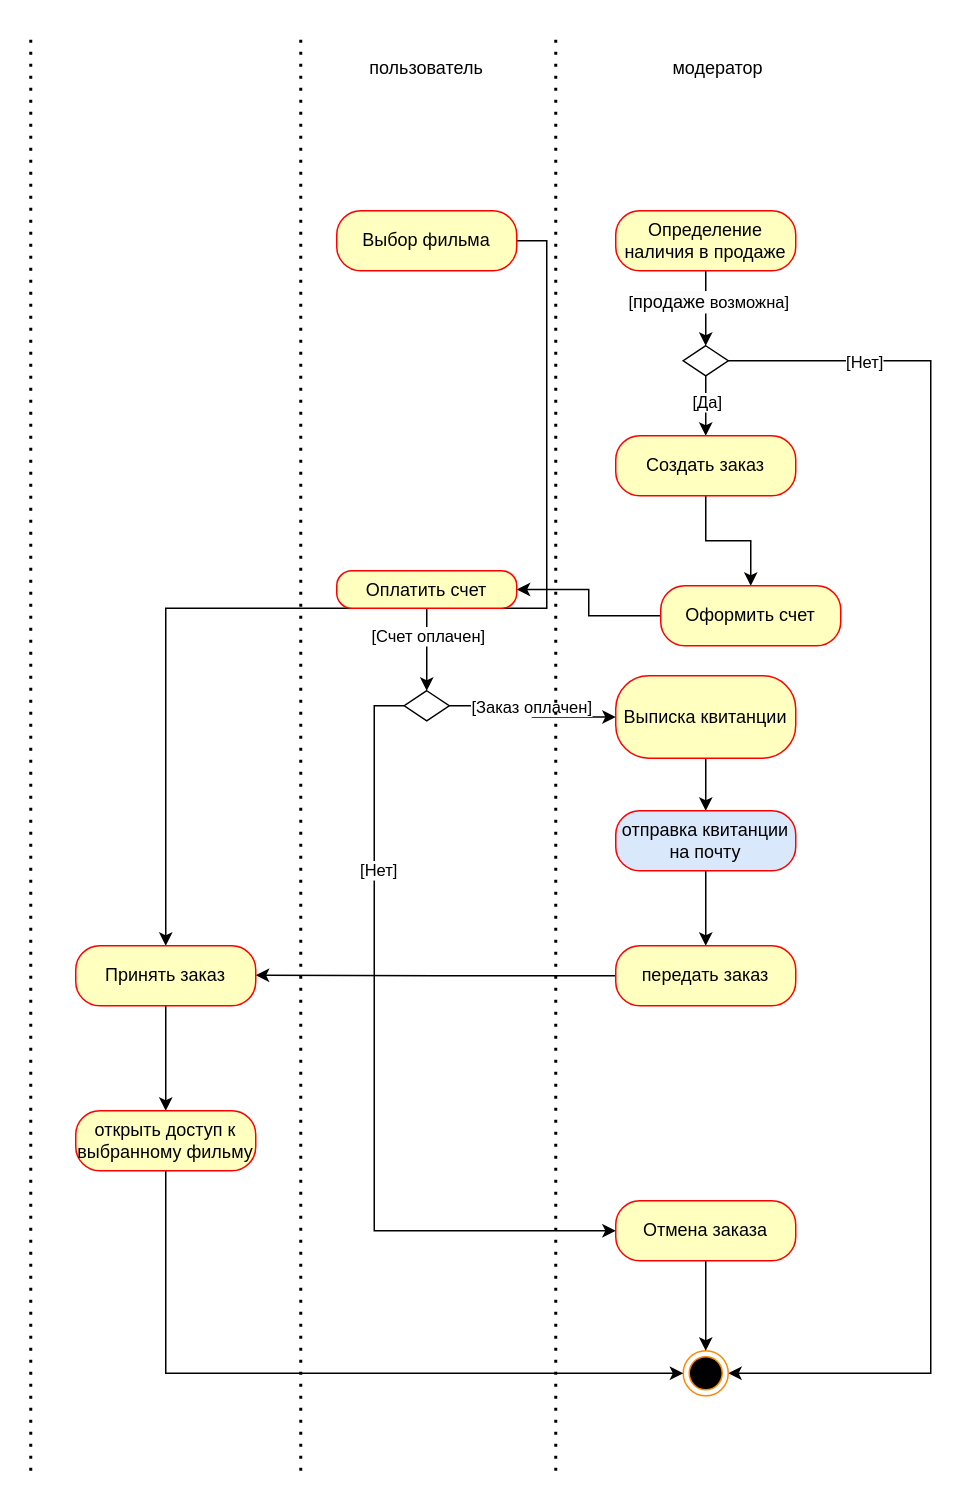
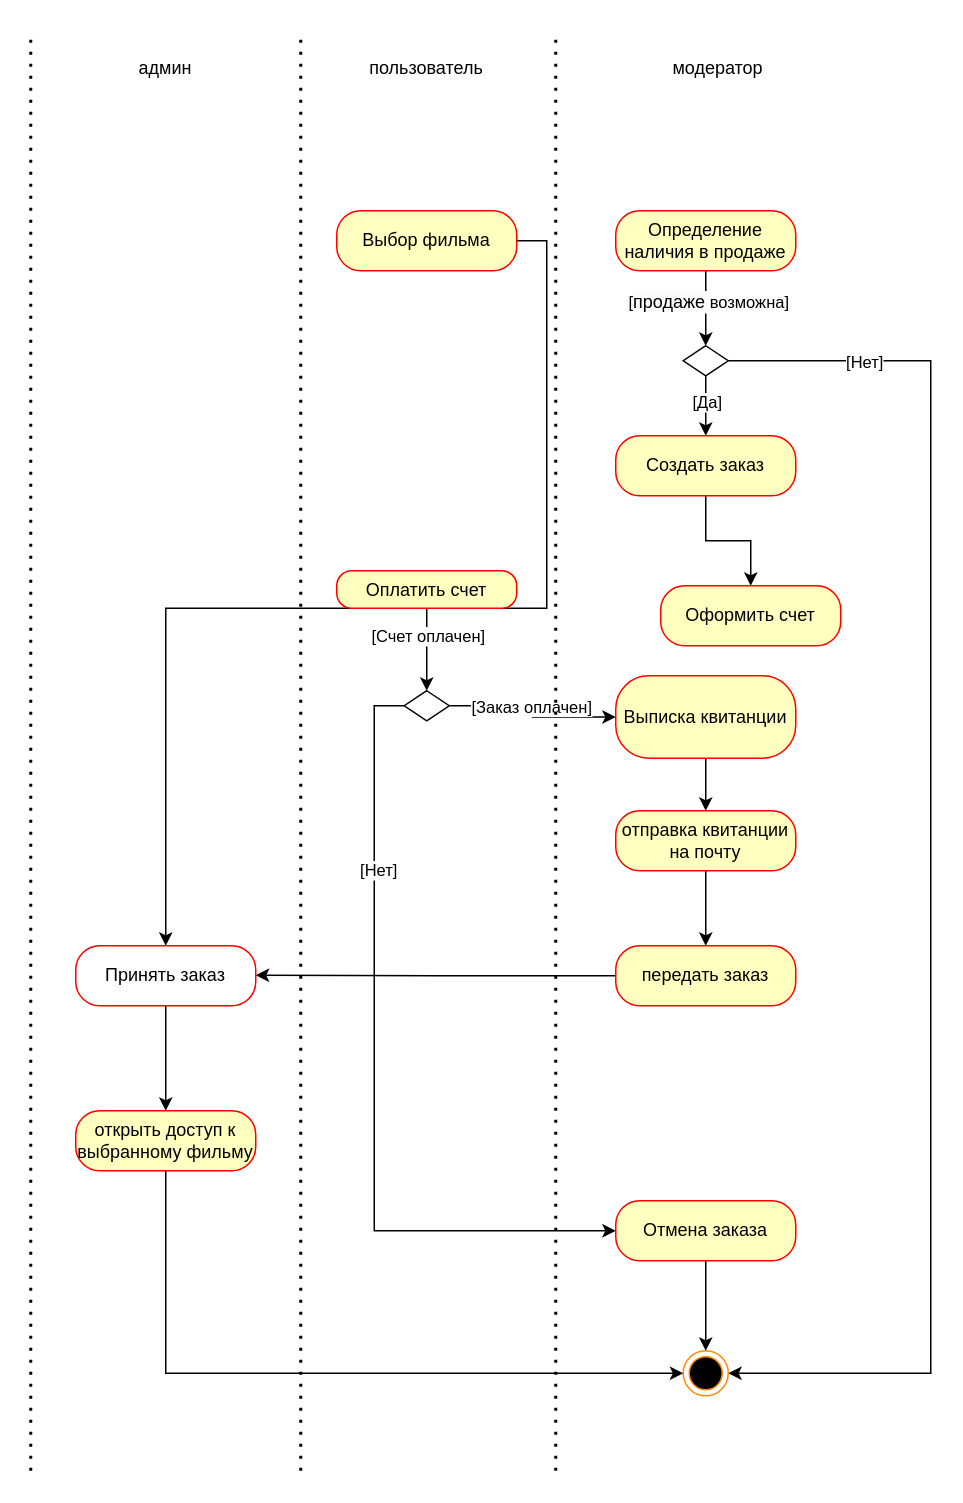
  <mxCell id="0" />
  <mxCell id="1" parent="0" />
  <mxCell id="2" style="edgeStyle=orthogonalEdgeStyle;rounded=0;orthogonalLoop=1;jettySize=auto;html=1;exitX=1;exitY=0.5;exitDx=0;exitDy=0;" edge="1" parent="1" source="3" target="38"><mxGeometry relative="1" as="geometry" /></mxCell>
  <mxCell id="3" value="Выбор фильма" style="rounded=1;whiteSpace=wrap;html=1;arcSize=40;fontColor=#000000;fillColor=#ffffc0;strokeColor=#ff0000;" vertex="1" parent="1"><mxGeometry x="224" y="140" width="120" height="40" as="geometry" /></mxCell>
+ <mxCell id="4" value="админ" style="text;html=1;align=center;verticalAlign=middle;whiteSpace=wrap;rounded=0;" vertex="1" parent="1"><mxGeometry x="80" y="30" width="60" height="30" as="geometry" /></mxCell>
  <mxCell id="5" value="пользователь" style="text;html=1;align=center;verticalAlign=middle;whiteSpace=wrap;rounded=0;" vertex="1" parent="1"><mxGeometry x="254" y="30" width="60" height="30" as="geometry" /></mxCell>
  <mxCell id="6" value="модератор&amp;nbsp;" style="text;html=1;align=center;verticalAlign=middle;whiteSpace=wrap;rounded=0;" vertex="1" parent="1"><mxGeometry x="450" y="30" width="60" height="30" as="geometry" /></mxCell>
  <mxCell id="7" style="edgeStyle=orthogonalEdgeStyle;rounded=0;orthogonalLoop=1;jettySize=auto;html=1;exitX=0.5;exitY=1;exitDx=0;exitDy=0;entryX=0.5;entryY=0;entryDx=0;entryDy=0;" edge="1" parent="1" source="9" target="14"><mxGeometry relative="1" as="geometry"><mxPoint x="470" y="220" as="targetPoint" /></mxGeometry></mxCell>
  <mxCell id="8" value="[&lt;span style=&quot;font-size: 12px; text-wrap: wrap; background-color: rgb(251, 251, 251);&quot;&gt;продаже&lt;/span&gt;&amp;nbsp;возможна]" style="edgeLabel;html=1;align=center;verticalAlign=middle;resizable=0;points=[];" vertex="1" connectable="0" parent="7"><mxGeometry x="-0.194" y="1" relative="1" as="geometry"><mxPoint as="offset" /></mxGeometry></mxCell>
  <mxCell id="9" value="Определение наличия в продаже" style="rounded=1;whiteSpace=wrap;html=1;arcSize=40;fontColor=#000000;fillColor=#ffffc0;strokeColor=#ff0000;" vertex="1" parent="1"><mxGeometry x="410" y="140" width="120" height="40" as="geometry" /></mxCell>
  <mxCell id="10" style="edgeStyle=orthogonalEdgeStyle;rounded=0;orthogonalLoop=1;jettySize=auto;html=1;exitX=0.5;exitY=1;exitDx=0;exitDy=0;" edge="1" parent="1" source="14"><mxGeometry relative="1" as="geometry"><mxPoint x="470" y="290" as="targetPoint" /></mxGeometry></mxCell>
  <mxCell id="11" value="[Да]" style="edgeLabel;html=1;align=center;verticalAlign=middle;resizable=0;points=[];" vertex="1" connectable="0" parent="10"><mxGeometry x="-0.152" y="2" relative="1" as="geometry"><mxPoint x="-2" as="offset" /></mxGeometry></mxCell>
  <mxCell id="12" style="edgeStyle=orthogonalEdgeStyle;rounded=0;orthogonalLoop=1;jettySize=auto;html=1;exitX=1;exitY=0.5;exitDx=0;exitDy=0;entryX=1;entryY=0.5;entryDx=0;entryDy=0;" edge="1" parent="1" source="14" target="19"><mxGeometry relative="1" as="geometry"><mxPoint x="610" y="780" as="targetPoint" /><Array as="points"><mxPoint x="620" y="240" /><mxPoint x="620" y="915" /></Array></mxGeometry></mxCell>
  <mxCell id="13" value="[Нет]" style="edgeLabel;html=1;align=center;verticalAlign=middle;resizable=0;points=[];" vertex="1" connectable="0" parent="12"><mxGeometry x="-0.81" relative="1" as="geometry"><mxPoint as="offset" /></mxGeometry></mxCell>
  <mxCell id="14" value="" style="shape=rhombus;perimeter=rhombusPerimeter;whiteSpace=wrap;html=1;align=center;" vertex="1" parent="1"><mxGeometry x="455" y="230" width="30" height="20" as="geometry" /></mxCell>
  <mxCell id="15" style="edgeStyle=orthogonalEdgeStyle;rounded=0;orthogonalLoop=1;jettySize=auto;html=1;exitX=0.5;exitY=1;exitDx=0;exitDy=0;" edge="1" parent="1" source="16" target="18"><mxGeometry relative="1" as="geometry" /></mxCell>
  <mxCell id="16" value="Создать заказ" style="rounded=1;whiteSpace=wrap;html=1;arcSize=40;fontColor=#000000;fillColor=#ffffc0;strokeColor=#ff0000;" vertex="1" parent="1"><mxGeometry x="410" y="290" width="120" height="40" as="geometry" /></mxCell>
- <mxCell id="17" style="edgeStyle=orthogonalEdgeStyle;rounded=0;orthogonalLoop=1;jettySize=auto;html=1;exitX=0;exitY=0.5;exitDx=0;exitDy=0;entryX=1;entryY=0.5;entryDx=0;entryDy=0;" edge="1" parent="1" source="18" target="22"><mxGeometry relative="1" as="geometry" /></mxCell>
  <mxCell id="18" value="Оформить счет" style="rounded=1;whiteSpace=wrap;html=1;arcSize=40;fontColor=#000000;fillColor=#ffffc0;strokeColor=#ff0000;" vertex="1" parent="1"><mxGeometry x="440" y="390" width="120" height="40" as="geometry" /></mxCell>
  <mxCell id="19" value="" style="ellipse;html=1;shape=endState;fillColor=#000000;strokeColor=#ff8800;" vertex="1" parent="1"><mxGeometry x="455" y="900" width="30" height="30" as="geometry" /></mxCell>
  <mxCell id="20" style="edgeStyle=orthogonalEdgeStyle;rounded=0;orthogonalLoop=1;jettySize=auto;html=1;exitX=0.5;exitY=1;exitDx=0;exitDy=0;entryX=0.5;entryY=0;entryDx=0;entryDy=0;" edge="1" parent="1" source="22" target="27"><mxGeometry relative="1" as="geometry" /></mxCell>
  <mxCell id="21" value="[Счет оплачен]" style="edgeLabel;html=1;align=center;verticalAlign=middle;resizable=0;points=[];" vertex="1" connectable="0" parent="20"><mxGeometry x="-0.35" relative="1" as="geometry"><mxPoint as="offset" /></mxGeometry></mxCell>
  <mxCell id="22" value="Оплатить счет" style="rounded=1;whiteSpace=wrap;html=1;arcSize=40;fontColor=#000000;fillColor=#ffffc0;strokeColor=#ff0000;" vertex="1" parent="1"><mxGeometry x="224" y="380" width="120" height="25" as="geometry" /></mxCell>
  <mxCell id="23" style="edgeStyle=orthogonalEdgeStyle;rounded=0;orthogonalLoop=1;jettySize=auto;html=1;exitX=0;exitY=0.5;exitDx=0;exitDy=0;entryX=0;entryY=0.5;entryDx=0;entryDy=0;" edge="1" parent="1" source="27" target="29"><mxGeometry relative="1" as="geometry" /></mxCell>
  <mxCell id="24" value="[Нет]" style="edgeLabel;html=1;align=center;verticalAlign=middle;resizable=0;points=[];" vertex="1" connectable="0" parent="23"><mxGeometry x="-0.515" y="2" relative="1" as="geometry"><mxPoint as="offset" /></mxGeometry></mxCell>
  <mxCell id="25" style="edgeStyle=orthogonalEdgeStyle;rounded=0;orthogonalLoop=1;jettySize=auto;html=1;exitX=1;exitY=0.5;exitDx=0;exitDy=0;entryX=0;entryY=0.5;entryDx=0;entryDy=0;" edge="1" parent="1" source="27" target="32"><mxGeometry relative="1" as="geometry"><mxPoint x="460" y="469.667" as="targetPoint" /></mxGeometry></mxCell>
  <mxCell id="26" value="[Заказ оплачен]" style="edgeLabel;html=1;align=center;verticalAlign=middle;resizable=0;points=[];" vertex="1" connectable="0" parent="25"><mxGeometry x="-0.315" y="-1" relative="1" as="geometry"><mxPoint x="13" y="-1" as="offset" /></mxGeometry></mxCell>
  <mxCell id="27" value="" style="shape=rhombus;perimeter=rhombusPerimeter;whiteSpace=wrap;html=1;align=center;" vertex="1" parent="1"><mxGeometry x="269" y="460" width="30" height="20" as="geometry" /></mxCell>
  <mxCell id="28" style="edgeStyle=orthogonalEdgeStyle;rounded=0;orthogonalLoop=1;jettySize=auto;html=1;exitX=0.5;exitY=1;exitDx=0;exitDy=0;" edge="1" parent="1" source="29" target="19"><mxGeometry relative="1" as="geometry" /></mxCell>
  <mxCell id="29" value="Отмена заказа" style="rounded=1;whiteSpace=wrap;html=1;arcSize=40;fontColor=#000000;fillColor=#ffffc0;strokeColor=#ff0000;" vertex="1" parent="1"><mxGeometry x="410" y="800" width="120" height="40" as="geometry" /></mxCell>
  <mxCell id="30" style="edgeStyle=orthogonalEdgeStyle;rounded=0;orthogonalLoop=1;jettySize=auto;html=1;exitX=0.5;exitY=1;exitDx=0;exitDy=0;" edge="1" parent="1" source="6" target="6"><mxGeometry relative="1" as="geometry" /></mxCell>
  <mxCell id="31" style="edgeStyle=orthogonalEdgeStyle;rounded=0;orthogonalLoop=1;jettySize=auto;html=1;exitX=0.5;exitY=1;exitDx=0;exitDy=0;" edge="1" parent="1" source="32"><mxGeometry relative="1" as="geometry"><mxPoint x="470" y="540" as="targetPoint" /></mxGeometry></mxCell>
  <mxCell id="32" value="Выписка квитанции" style="rounded=1;whiteSpace=wrap;html=1;arcSize=40;fontColor=#000000;fillColor=#ffffc0;strokeColor=#ff0000;" vertex="1" parent="1"><mxGeometry x="410" y="450" width="120" height="55" as="geometry" /></mxCell>
  <mxCell id="33" style="edgeStyle=orthogonalEdgeStyle;rounded=0;orthogonalLoop=1;jettySize=auto;html=1;exitX=0.5;exitY=1;exitDx=0;exitDy=0;entryX=0.5;entryY=0;entryDx=0;entryDy=0;" edge="1" parent="1" source="34" target="36"><mxGeometry relative="1" as="geometry" /></mxCell>
- <mxCell id="34" value="отправка квитанции&lt;div&gt;на почту&lt;/div&gt;" style="rounded=1;whiteSpace=wrap;html=1;arcSize=40;fontColor=#000000;fillColor=#dae8fc;strokeColor=#ff0000;" vertex="1" parent="1"><mxGeometry x="410" y="540" width="120" height="40" as="geometry" /></mxCell>
+ <mxCell id="34" value="отправка квитанции&lt;div&gt;на почту&lt;/div&gt;" style="rounded=1;whiteSpace=wrap;html=1;arcSize=40;fontColor=#000000;fillColor=#ffffc0;strokeColor=#ff0000;" vertex="1" parent="1"><mxGeometry x="410" y="540" width="120" height="40" as="geometry" /></mxCell>
  <mxCell id="35" style="edgeStyle=orthogonalEdgeStyle;rounded=0;orthogonalLoop=1;jettySize=auto;html=1;exitX=0;exitY=0.5;exitDx=0;exitDy=0;" edge="1" parent="1" source="36"><mxGeometry relative="1" as="geometry"><mxPoint x="170" y="649.667" as="targetPoint" /></mxGeometry></mxCell>
  <mxCell id="36" value="передать заказ" style="rounded=1;whiteSpace=wrap;html=1;arcSize=40;fontColor=#000000;fillColor=#ffffc0;strokeColor=#ff0000;" vertex="1" parent="1"><mxGeometry x="410" y="630" width="120" height="40" as="geometry" /></mxCell>
  <mxCell id="37" style="edgeStyle=orthogonalEdgeStyle;rounded=0;orthogonalLoop=1;jettySize=auto;html=1;exitX=0.5;exitY=1;exitDx=0;exitDy=0;" edge="1" parent="1" source="38"><mxGeometry relative="1" as="geometry"><mxPoint x="110" y="740" as="targetPoint" /></mxGeometry></mxCell>
- <mxCell id="38" value="Принять заказ" style="rounded=1;whiteSpace=wrap;html=1;arcSize=40;fontColor=#000000;fillColor=#ffffc0;strokeColor=#ff0000;" vertex="1" parent="1"><mxGeometry x="50" y="630" width="120" height="40" as="geometry" /></mxCell>
+ <mxCell id="38" value="Принять заказ" style="rounded=1;whiteSpace=wrap;html=1;arcSize=40;fontColor=#000000;fillColor=#ffffff;strokeColor=#ff0000;" vertex="1" parent="1"><mxGeometry x="50" y="630" width="120" height="40" as="geometry" /></mxCell>
  <mxCell id="39" style="edgeStyle=orthogonalEdgeStyle;rounded=0;orthogonalLoop=1;jettySize=auto;html=1;exitX=0.5;exitY=1;exitDx=0;exitDy=0;entryX=0;entryY=0.5;entryDx=0;entryDy=0;" edge="1" parent="1" source="40" target="19"><mxGeometry relative="1" as="geometry" /></mxCell>
  <mxCell id="40" value="открыть доступ к выбранному фильму" style="rounded=1;whiteSpace=wrap;html=1;arcSize=40;fontColor=#000000;fillColor=#ffffc0;strokeColor=#ff0000;" vertex="1" parent="1"><mxGeometry x="50" y="740" width="120" height="40" as="geometry" /></mxCell>
  <mxCell id="41" value="" style="endArrow=none;dashed=1;html=1;dashPattern=1 3;strokeWidth=2;rounded=0;" edge="1" parent="1"><mxGeometry width="50" height="50" relative="1" as="geometry"><mxPoint x="370" y="980" as="sourcePoint" /><mxPoint x="370" y="20" as="targetPoint" /></mxGeometry></mxCell>
  <mxCell id="42" value="" style="endArrow=none;dashed=1;html=1;dashPattern=1 3;strokeWidth=2;rounded=0;" edge="1" parent="1"><mxGeometry width="50" height="50" relative="1" as="geometry"><mxPoint x="200" y="980" as="sourcePoint" /><mxPoint x="200" y="20" as="targetPoint" /></mxGeometry></mxCell>
  <mxCell id="43" value="" style="endArrow=none;dashed=1;html=1;dashPattern=1 3;strokeWidth=2;rounded=0;" edge="1" parent="1"><mxGeometry width="50" height="50" relative="1" as="geometry"><mxPoint x="20" y="980" as="sourcePoint" /><mxPoint x="20" y="20" as="targetPoint" /></mxGeometry></mxCell>
